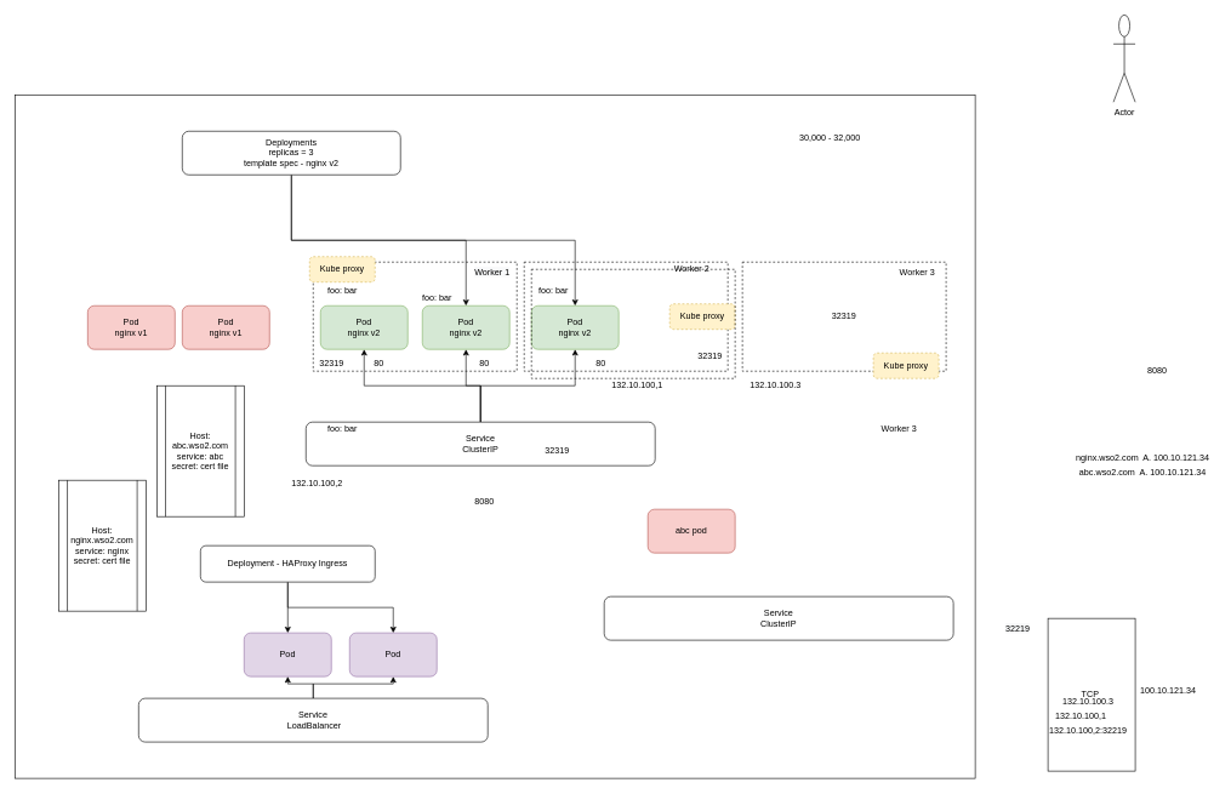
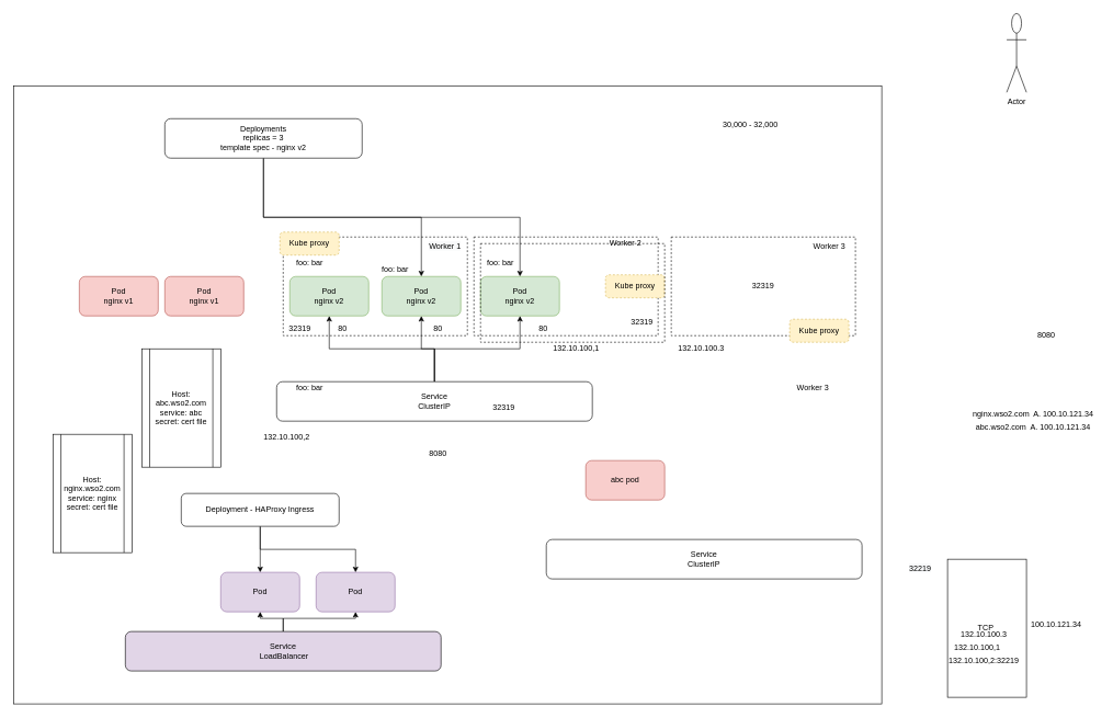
  <mxCell id="0" />
  <mxCell id="1" parent="0" />
  <mxCell id="2" value="" style="rounded=0;whiteSpace=wrap;html=1;" vertex="1" parent="1"><mxGeometry x="20" y="130" width="1320" height="940" as="geometry" /></mxCell>
  <mxCell id="3" value="Pod&lt;br&gt;nginx v1" style="rounded=1;whiteSpace=wrap;html=1;fillColor=#f8cecc;strokeColor=#b85450;" parent="1" vertex="1"><mxGeometry x="120" y="420" width="120" height="60" as="geometry" /></mxCell>
  <mxCell id="4" style="edgeStyle=orthogonalEdgeStyle;rounded=0;orthogonalLoop=1;jettySize=auto;html=1;exitX=0.5;exitY=1;exitDx=0;exitDy=0;" parent="1" source="6" target="9" edge="1"><mxGeometry relative="1" as="geometry" /></mxCell>
  <mxCell id="5" style="edgeStyle=orthogonalEdgeStyle;rounded=0;orthogonalLoop=1;jettySize=auto;html=1;exitX=0.5;exitY=1;exitDx=0;exitDy=0;" edge="1" parent="1" source="6" target="10"><mxGeometry relative="1" as="geometry" /></mxCell>
  <mxCell id="6" value="Deployments&lt;br&gt;replicas = 3&lt;br&gt;template spec - nginx v2" style="rounded=1;whiteSpace=wrap;html=1;" parent="1" vertex="1"><mxGeometry x="250" y="180" width="300" height="60" as="geometry" /></mxCell>
  <mxCell id="7" value="Pod&lt;br&gt;nginx v1" style="rounded=1;whiteSpace=wrap;html=1;fillColor=#f8cecc;strokeColor=#b85450;" parent="1" vertex="1"><mxGeometry x="250" y="420" width="120" height="60" as="geometry" /></mxCell>
  <mxCell id="8" value="Pod&lt;br&gt;nginx v2" style="rounded=1;whiteSpace=wrap;html=1;fillColor=#d5e8d4;strokeColor=#82b366;" parent="1" vertex="1"><mxGeometry x="440" y="420" width="120" height="60" as="geometry" /></mxCell>
  <mxCell id="9" value="Pod&lt;br&gt;nginx v2" style="rounded=1;whiteSpace=wrap;html=1;fillColor=#d5e8d4;strokeColor=#82b366;" parent="1" vertex="1"><mxGeometry x="580" y="420" width="120" height="60" as="geometry" /></mxCell>
  <mxCell id="10" value="Pod&lt;br&gt;nginx v2" style="rounded=1;whiteSpace=wrap;html=1;fillColor=#d5e8d4;strokeColor=#82b366;" vertex="1" parent="1"><mxGeometry x="730" y="420" width="120" height="60" as="geometry" /></mxCell>
  <mxCell id="11" style="edgeStyle=orthogonalEdgeStyle;rounded=0;orthogonalLoop=1;jettySize=auto;html=1;exitX=0.5;exitY=1;exitDx=0;exitDy=0;" edge="1" parent="1" source="13" target="45"><mxGeometry relative="1" as="geometry" /></mxCell>
  <mxCell id="12" style="edgeStyle=orthogonalEdgeStyle;rounded=0;orthogonalLoop=1;jettySize=auto;html=1;exitX=0.5;exitY=1;exitDx=0;exitDy=0;entryX=0.5;entryY=0;entryDx=0;entryDy=0;" edge="1" parent="1" source="13" target="50"><mxGeometry relative="1" as="geometry" /></mxCell>
  <mxCell id="13" value="Deployment - HAProxy Ingress" style="rounded=1;whiteSpace=wrap;html=1;" vertex="1" parent="1"><mxGeometry x="275" y="750" width="240" height="50" as="geometry" /></mxCell>
  <mxCell id="14" style="edgeStyle=orthogonalEdgeStyle;rounded=0;orthogonalLoop=1;jettySize=auto;html=1;exitX=0.5;exitY=0;exitDx=0;exitDy=0;" edge="1" parent="1" source="17" target="8"><mxGeometry relative="1" as="geometry" /></mxCell>
  <mxCell id="15" style="edgeStyle=orthogonalEdgeStyle;rounded=0;orthogonalLoop=1;jettySize=auto;html=1;exitX=0.5;exitY=0;exitDx=0;exitDy=0;" edge="1" parent="1" source="17" target="9"><mxGeometry relative="1" as="geometry" /></mxCell>
  <mxCell id="16" style="edgeStyle=orthogonalEdgeStyle;rounded=0;orthogonalLoop=1;jettySize=auto;html=1;exitX=0.5;exitY=0;exitDx=0;exitDy=0;" edge="1" parent="1" source="17" target="10"><mxGeometry relative="1" as="geometry" /></mxCell>
  <mxCell id="17" value="Service&lt;br&gt;ClusterIP" style="rounded=1;whiteSpace=wrap;html=1;" vertex="1" parent="1"><mxGeometry x="420" y="580" width="480" height="60" as="geometry" /></mxCell>
  <mxCell id="18" value="foo: bar" style="text;html=1;align=center;verticalAlign=middle;resizable=0;points=[];autosize=1;strokeColor=none;fillColor=none;" vertex="1" parent="1"><mxGeometry x="440" y="580" width="60" height="20" as="geometry" /></mxCell>
  <mxCell id="19" value="foo: bar" style="text;html=1;align=center;verticalAlign=middle;resizable=0;points=[];autosize=1;strokeColor=none;fillColor=none;" vertex="1" parent="1"><mxGeometry x="440" y="390" width="60" height="20" as="geometry" /></mxCell>
  <mxCell id="20" value="foo: bar" style="text;html=1;align=center;verticalAlign=middle;resizable=0;points=[];autosize=1;strokeColor=none;fillColor=none;" vertex="1" parent="1"><mxGeometry x="570" y="400" width="60" height="20" as="geometry" /></mxCell>
  <mxCell id="21" value="foo: bar" style="text;html=1;align=center;verticalAlign=middle;resizable=0;points=[];autosize=1;strokeColor=none;fillColor=none;" vertex="1" parent="1"><mxGeometry x="730" y="390" width="60" height="20" as="geometry" /></mxCell>
  <mxCell id="22" value="80" style="text;html=1;align=center;verticalAlign=middle;resizable=0;points=[];autosize=1;strokeColor=none;fillColor=none;" vertex="1" parent="1"><mxGeometry x="505" y="490" width="30" height="20" as="geometry" /></mxCell>
  <mxCell id="23" value="80" style="text;html=1;align=center;verticalAlign=middle;resizable=0;points=[];autosize=1;strokeColor=none;fillColor=none;" vertex="1" parent="1"><mxGeometry x="650" y="490" width="30" height="20" as="geometry" /></mxCell>
  <mxCell id="24" value="80" style="text;html=1;align=center;verticalAlign=middle;resizable=0;points=[];autosize=1;strokeColor=none;fillColor=none;" vertex="1" parent="1"><mxGeometry x="810" y="490" width="30" height="20" as="geometry" /></mxCell>
  <mxCell id="25" value="8080" style="text;html=1;align=center;verticalAlign=middle;resizable=0;points=[];autosize=1;strokeColor=none;fillColor=none;" vertex="1" parent="1"><mxGeometry x="645" y="680" width="40" height="20" as="geometry" /></mxCell>
  <mxCell id="26" value="Actor" style="shape=umlActor;verticalLabelPosition=bottom;verticalAlign=top;html=1;outlineConnect=0;" vertex="1" parent="1"><mxGeometry x="1530" y="20" width="30" height="120" as="geometry" /></mxCell>
  <mxCell id="27" value="" style="rounded=0;whiteSpace=wrap;html=1;fillColor=none;dashed=1;" vertex="1" parent="1"><mxGeometry x="430" y="360" width="280" height="150" as="geometry" /></mxCell>
  <mxCell id="28" value="" style="rounded=0;whiteSpace=wrap;html=1;fillColor=none;dashed=1;" vertex="1" parent="1"><mxGeometry x="720" y="360" width="280" height="150" as="geometry" /></mxCell>
  <mxCell id="29" value="Worker 2" style="text;html=1;align=center;verticalAlign=middle;resizable=0;points=[];autosize=1;strokeColor=none;fillColor=none;" vertex="1" parent="1"><mxGeometry x="920" y="360" width="60" height="20" as="geometry" /></mxCell>
  <mxCell id="30" value="&lt;span style=&quot;color: rgb(0 , 0 , 0) ; font-family: &amp;#34;helvetica&amp;#34; ; font-size: 12px ; font-style: normal ; font-weight: 400 ; letter-spacing: normal ; text-align: center ; text-indent: 0px ; text-transform: none ; word-spacing: 0px ; background-color: rgb(248 , 249 , 250) ; display: inline ; float: none&quot;&gt;Worker 1&lt;/span&gt;" style="text;whiteSpace=wrap;html=1;" vertex="1" parent="1"><mxGeometry x="650" y="360" width="70" height="30" as="geometry" /></mxCell>
  <mxCell id="31" value="30,000 - 32,000" style="text;html=1;align=center;verticalAlign=middle;resizable=0;points=[];autosize=1;strokeColor=none;fillColor=none;" vertex="1" parent="1"><mxGeometry x="1090" y="180" width="100" height="20" as="geometry" /></mxCell>
  <mxCell id="32" value="32319" style="text;html=1;align=center;verticalAlign=middle;resizable=0;points=[];autosize=1;strokeColor=none;fillColor=none;" vertex="1" parent="1"><mxGeometry x="950" y="480" width="50" height="20" as="geometry" /></mxCell>
  <mxCell id="33" value="32319" style="text;html=1;align=center;verticalAlign=middle;resizable=0;points=[];autosize=1;strokeColor=none;fillColor=none;" vertex="1" parent="1"><mxGeometry x="430" y="490" width="50" height="20" as="geometry" /></mxCell>
  <mxCell id="34" value="132.10.100,1" style="text;html=1;align=center;verticalAlign=middle;resizable=0;points=[];autosize=1;strokeColor=none;fillColor=none;" vertex="1" parent="1"><mxGeometry x="830" y="520" width="90" height="20" as="geometry" /></mxCell>
  <mxCell id="35" value="132.10.100,2" style="text;html=1;align=center;verticalAlign=middle;resizable=0;points=[];autosize=1;strokeColor=none;fillColor=none;" vertex="1" parent="1"><mxGeometry x="390" y="655" width="90" height="20" as="geometry" /></mxCell>
  <mxCell id="36" value="32319" style="rounded=0;whiteSpace=wrap;html=1;fillColor=none;dashed=1;" vertex="1" parent="1"><mxGeometry x="1020" y="360" width="280" height="150" as="geometry" /></mxCell>
  <mxCell id="37" value="Worker 3" style="text;html=1;align=center;verticalAlign=middle;resizable=0;points=[];autosize=1;strokeColor=none;fillColor=none;" vertex="1" parent="1"><mxGeometry x="1230" y="365" width="60" height="20" as="geometry" /></mxCell>
  <mxCell id="38" value="132.10.100.3" style="text;html=1;align=center;verticalAlign=middle;resizable=0;points=[];autosize=1;strokeColor=none;fillColor=none;" vertex="1" parent="1"><mxGeometry x="1020" y="520" width="90" height="20" as="geometry" /></mxCell>
  <mxCell id="39" value="32319" style="text;html=1;align=center;verticalAlign=middle;resizable=0;points=[];autosize=1;strokeColor=none;fillColor=none;" vertex="1" parent="1"><mxGeometry x="740" y="610" width="50" height="20" as="geometry" /></mxCell>
  <mxCell id="40" value="Kube proxy" style="rounded=1;whiteSpace=wrap;html=1;dashed=1;fillColor=#fff2cc;strokeColor=#d6b656;" vertex="1" parent="1"><mxGeometry x="1200" y="485" width="90" height="35" as="geometry" /></mxCell>
  <mxCell id="41" value="Kube proxy" style="rounded=1;whiteSpace=wrap;html=1;dashed=1;fillColor=#fff2cc;strokeColor=#d6b656;" vertex="1" parent="1"><mxGeometry x="920" y="417.5" width="90" height="35" as="geometry" /></mxCell>
  <mxCell id="42" value="Kube proxy" style="rounded=1;whiteSpace=wrap;html=1;dashed=1;fillColor=#fff2cc;strokeColor=#d6b656;" vertex="1" parent="1"><mxGeometry x="425" y="352.5" width="90" height="35" as="geometry" /></mxCell>
  <mxCell id="43" value="8080" style="text;html=1;align=center;verticalAlign=middle;resizable=0;points=[];autosize=1;strokeColor=none;fillColor=none;" vertex="1" parent="1"><mxGeometry x="1570" y="500" width="40" height="20" as="geometry" /></mxCell>
  <mxCell id="44" value="Worker 3" style="text;html=1;align=center;verticalAlign=middle;resizable=0;points=[];autosize=1;strokeColor=none;fillColor=none;" vertex="1" parent="1"><mxGeometry x="1205" y="580" width="60" height="20" as="geometry" /></mxCell>
  <mxCell id="45" value="Pod" style="rounded=1;whiteSpace=wrap;html=1;fillColor=#e1d5e7;strokeColor=#9673a6;" vertex="1" parent="1"><mxGeometry x="335" y="870" width="120" height="60" as="geometry" /></mxCell>
  <mxCell id="46" value="Host: nginx.wso2.com&lt;br&gt;service: nginx&lt;br&gt;secret: cert file" style="shape=process;whiteSpace=wrap;html=1;backgroundOutline=1;fillColor=none;" vertex="1" parent="1"><mxGeometry x="80" y="660" width="120" height="180" as="geometry" /></mxCell>
  <mxCell id="47" style="edgeStyle=orthogonalEdgeStyle;rounded=0;orthogonalLoop=1;jettySize=auto;html=1;exitX=0.5;exitY=0;exitDx=0;exitDy=0;" edge="1" parent="1" source="49" target="45"><mxGeometry relative="1" as="geometry" /></mxCell>
  <mxCell id="48" style="edgeStyle=orthogonalEdgeStyle;rounded=0;orthogonalLoop=1;jettySize=auto;html=1;exitX=0.5;exitY=0;exitDx=0;exitDy=0;" edge="1" parent="1" source="49" target="50"><mxGeometry relative="1" as="geometry" /></mxCell>
- <mxCell id="49" value="Service&lt;br&gt;&amp;nbsp;LoadBalancer" style="rounded=1;whiteSpace=wrap;html=1;" vertex="1" parent="1"><mxGeometry x="190" y="960" width="480" height="60" as="geometry" /></mxCell>
+ <mxCell id="49" value="Service&lt;br&gt;&amp;nbsp;LoadBalancer" style="rounded=1;whiteSpace=wrap;html=1;fillColor=#e1d5e7;" vertex="1" parent="1"><mxGeometry x="190" y="960" width="480" height="60" as="geometry" /></mxCell>
  <mxCell id="50" value="Pod" style="rounded=1;whiteSpace=wrap;html=1;fillColor=#e1d5e7;strokeColor=#9673a6;" vertex="1" parent="1"><mxGeometry x="480" y="870" width="120" height="60" as="geometry" /></mxCell>
  <mxCell id="51" value="TCP&amp;nbsp;" style="rounded=0;whiteSpace=wrap;html=1;fillColor=none;" vertex="1" parent="1"><mxGeometry x="1440" y="850" width="120" height="210" as="geometry" /></mxCell>
  <mxCell id="52" value="132.10.100.3" style="text;html=1;align=center;verticalAlign=middle;resizable=0;points=[];autosize=1;strokeColor=none;fillColor=none;" vertex="1" parent="1"><mxGeometry x="1450" y="955" width="90" height="20" as="geometry" /></mxCell>
  <mxCell id="53" value="132.10.100,1" style="text;html=1;align=center;verticalAlign=middle;resizable=0;points=[];autosize=1;strokeColor=none;fillColor=none;" vertex="1" parent="1"><mxGeometry x="1440" y="975" width="90" height="20" as="geometry" /></mxCell>
  <mxCell id="54" value="132.10.100,2:32219" style="text;html=1;align=center;verticalAlign=middle;resizable=0;points=[];autosize=1;strokeColor=none;fillColor=none;" vertex="1" parent="1"><mxGeometry x="1435" y="995" width="120" height="20" as="geometry" /></mxCell>
  <mxCell id="55" value="&lt;meta charset=&quot;utf-8&quot;&gt;&lt;span style=&quot;color: rgb(0, 0, 0); font-family: helvetica; font-size: 12px; font-style: normal; font-weight: 400; letter-spacing: normal; text-align: center; text-indent: 0px; text-transform: none; word-spacing: 0px; background-color: rgb(248, 249, 250); display: inline; float: none;&quot;&gt;32219&lt;/span&gt;" style="text;whiteSpace=wrap;html=1;" vertex="1" parent="1"><mxGeometry x="1380" y="850" width="60" height="30" as="geometry" /></mxCell>
  <mxCell id="56" value="100.10.121.34" style="text;html=1;align=center;verticalAlign=middle;resizable=0;points=[];autosize=1;strokeColor=none;fillColor=none;" vertex="1" parent="1"><mxGeometry x="1560" y="940" width="90" height="20" as="geometry" /></mxCell>
  <mxCell id="57" value="nginx.wso2.com&amp;nbsp; A. 100.10.121.34" style="text;html=1;align=center;verticalAlign=middle;resizable=0;points=[];autosize=1;strokeColor=none;fillColor=none;" vertex="1" parent="1"><mxGeometry x="1470" y="620" width="200" height="20" as="geometry" /></mxCell>
  <mxCell id="58" value="Service&lt;br&gt;ClusterIP" style="rounded=1;whiteSpace=wrap;html=1;" vertex="1" parent="1"><mxGeometry x="830" y="820" width="480" height="60" as="geometry" /></mxCell>
  <mxCell id="59" value="" style="rounded=0;whiteSpace=wrap;html=1;fillColor=none;dashed=1;" vertex="1" parent="1"><mxGeometry x="730" y="370" width="280" height="150" as="geometry" /></mxCell>
  <mxCell id="60" value="abc pod" style="rounded=1;whiteSpace=wrap;html=1;fillColor=#f8cecc;strokeColor=#b85450;" vertex="1" parent="1"><mxGeometry x="890" y="700" width="120" height="60" as="geometry" /></mxCell>
  <mxCell id="61" value="abc.wso2.com&amp;nbsp; A. 100.10.121.34" style="text;html=1;align=center;verticalAlign=middle;resizable=0;points=[];autosize=1;strokeColor=none;fillColor=none;" vertex="1" parent="1"><mxGeometry x="1475" y="640" width="190" height="20" as="geometry" /></mxCell>
  <mxCell id="62" value="Host: abc.wso2.com&lt;br&gt;service: abc&lt;br&gt;secret: cert file" style="shape=process;whiteSpace=wrap;html=1;backgroundOutline=1;fillColor=none;" vertex="1" parent="1"><mxGeometry x="215" y="530" width="120" height="180" as="geometry" /></mxCell>
